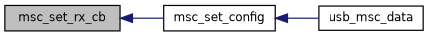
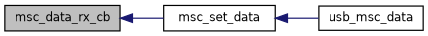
  digraph {
    rankdir=LR
    node [color=black fillcolor=white fontname=Helvetica fontsize=10 shape=record style=filled]
    edge [color=midnightblue dir=back fontname=Helvetica fontsize=10 labelfontname=Helvetica labelfontsize=10 style=solid]
-   n1 [fillcolor=grey75 fontcolor=black height=0.2 label=msc_set_rx_cb width=0.4]
-   n2 [height=0.2 label=msc_set_config width=0.4]
+   n1 [fillcolor=grey75 fontcolor=black height=0.2 label=msc_data_rx_cb width=0.4]
+   n2 [height=0.2 label=msc_set_data width=0.4]
    n3 [height=0.2 label=usb_msc_data width=0.4]
    n1 -> n2
    n2 -> n3
  }
